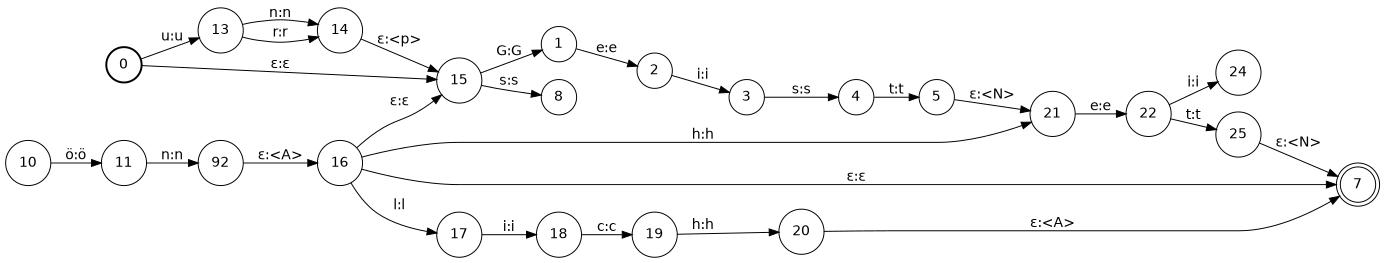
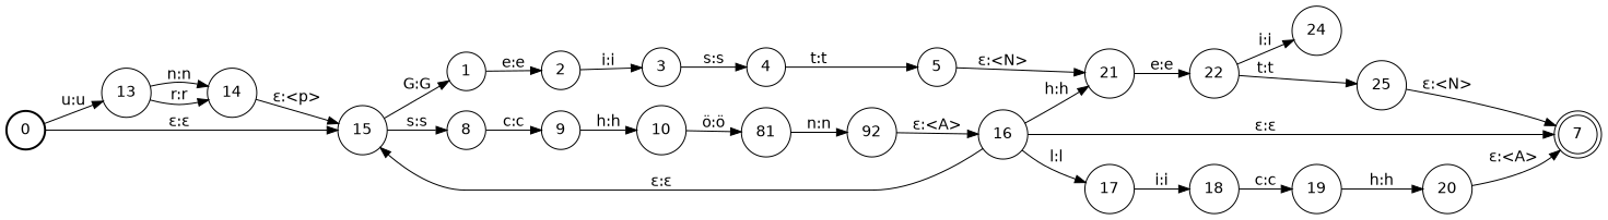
  digraph {
    fontsize=14
    nodesep=0.250000
    rankdir=LR
    ranksep=0.400000
    node [fontname=Helvetica fontsize=14 shape=circle style=solid]
    edge [fontname=Helvetica fontsize=14]
    n1 [label=0 style=bold]
    n2 [label=13]
    n3 [label=15]
    n4 [label=14]
    n5 [label=1]
    n6 [label=8]
    n7 [label=2]
+   n8 [label=9]
    n9 [label=3]
    n10 [label=10]
    n11 [label=4]
    n12 [label=5]
    n13 [label=21]
    n14 [label=16]
    n15 [label=7 shape=doublecircle]
    n16 [label=17]
    n17 [label=18]
    n18 [label=22]
-   n19 [label=11]
+   n19 [label=81]
    n20 [label=92]
    n21 [label=19]
    n22 [label=24]
    n23 [label=25]
    n24 [label=20]
    n1 -> n2 [label="u:u"]
    n1 -> n3 [label="ε:ε"]
    n2 -> n4 [label="n:n"]
    n2 -> n4 [label="r:r"]
    n3 -> n5 [label="G:G"]
    n3 -> n6 [label="s:s"]
    n4 -> n3 [label="ε:<p>"]
    n5 -> n7 [label="e:e"]
+   n6 -> n8 [label="c:c"]
    n7 -> n9 [label="i:i"]
+   n8 -> n10 [label="h:h"]
    n9 -> n11 [label="s:s"]
    n10 -> n19 [label="ö:ö"]
    n11 -> n12 [label="t:t"]
    n12 -> n13 [label="ε:<N>"]
    n13 -> n18 [label="e:e"]
    n14 -> n3 [label="ε:ε"]
    n14 -> n13 [label="h:h"]
    n14 -> n15 [label="ε:ε"]
    n14 -> n16 [label="l:l"]
    n16 -> n17 [label="i:i"]
    n17 -> n21 [label="c:c"]
    n18 -> n22 [label="i:i"]
    n18 -> n23 [label="t:t"]
    n19 -> n20 [label="n:n"]
    n20 -> n14 [label="ε:<A>"]
    n21 -> n24 [label="h:h"]
    n23 -> n15 [label="ε:<N>"]
    n24 -> n15 [label="ε:<A>"]
  }
